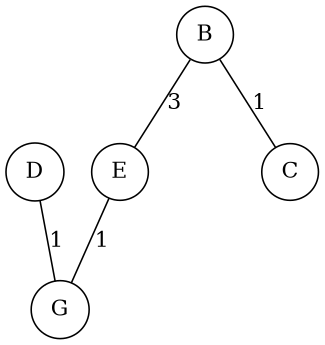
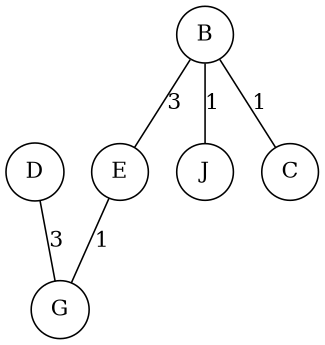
  graph {
    node [shape=circle]
    E
    G
    D
    B
+   J
    C
    E -- G [label=1]
-   D -- G [label=1]
+   D -- G [label=3]
    B -- E [label=3]
+   B -- J [label=1]
    B -- C [label=1]
  }
